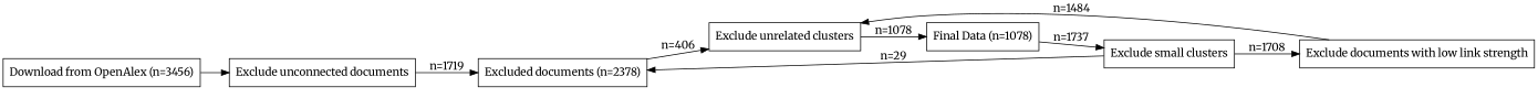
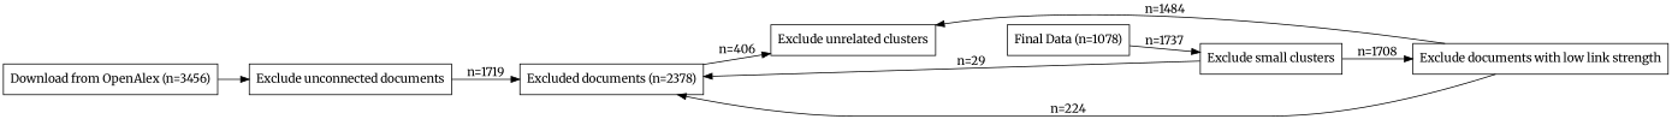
  digraph {
    fontname=Merriweather
    rankdir=LR
    node [fontname=Merriweather shape=box]
    edge [fontname=Merriweather]
    n1 [label="Download from OpenAlex (n=3456)"]
    n2 [label="Exclude unconnected documents"]
    n3 [label="Excluded documents (n=2378)"]
    n4 [label="Exclude small clusters"]
    n5 [label="Exclude documents with low link strength"]
    n6 [label="Exclude unrelated clusters"]
    n7 [label="Final Data (n=1078)"]
    n1 -> n2
    n2 -> n3 [label="n=1719"]
    n3 -> n6 [label="n=406"]
    n4 -> n3 [label="n=29"]
    n4 -> n5 [label="n=1708"]
+   n5 -> n3 [label="n=224"]
    n5 -> n6 [label="n=1484"]
-   n6 -> n7 [label="n=1078"]
    n7 -> n4 [label="n=1737"]
  }
